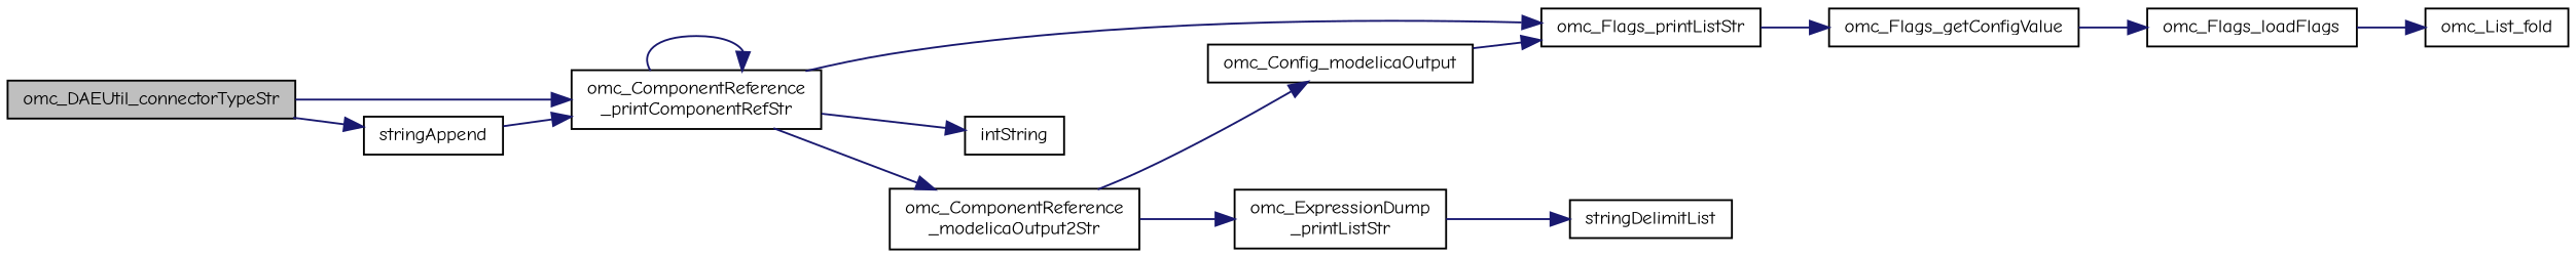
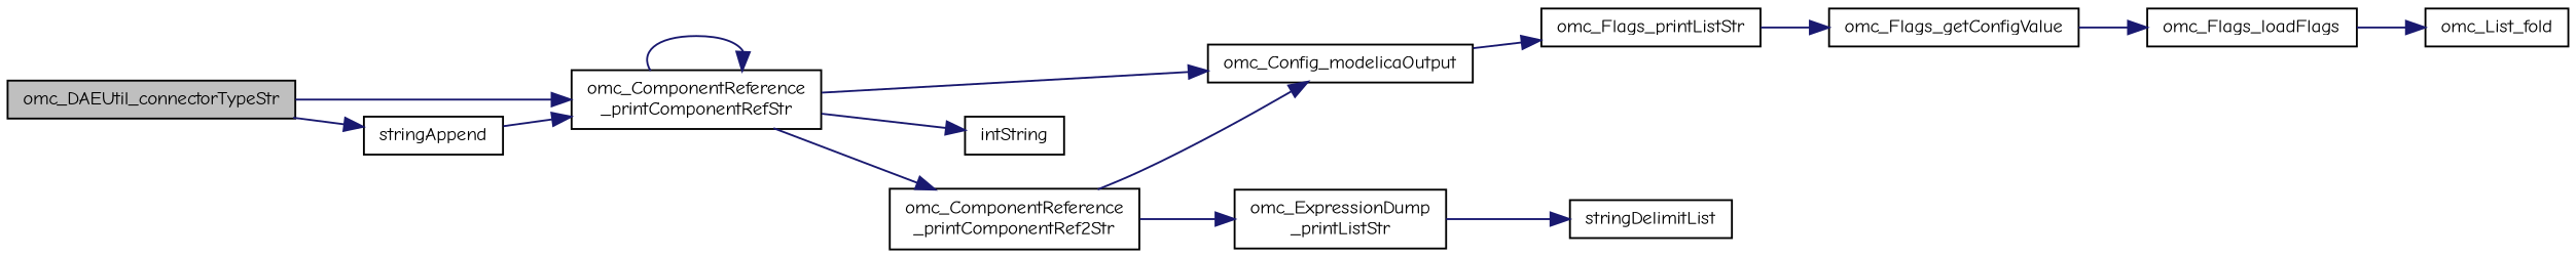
  digraph {
    fontname="Comic Neue"
    rankdir=LR
    node [color=black fillcolor=white fontname="Comic Neue" fontsize=10 shape=record style=filled]
    edge [color=midnightblue fontname="Comic Neue" fontsize=10 labelfontname=Helvetica labelfontsize=10 style=solid]
    n1 [fillcolor=grey75 fontcolor=black height=0.2 label=omc_DAEUtil_connectorTypeStr width=0.4]
    n2 [height=0.2 label="omc_ComponentReference\l_printComponentRefStr" width=0.4]
    n3 [height=0.2 label=stringAppend width=0.4]
-   n4 [height=0.2 label="omc_ComponentReference\l_modelicaOutput2Str" width=0.4]
+   n4 [height=0.2 label="omc_ComponentReference\l_printComponentRef2Str" width=0.4]
    n5 [height=0.2 label=omc_Config_modelicaOutput width=0.4]
    n6 [height=0.2 label=intString width=0.4]
    n7 [height=0.2 label="omc_ExpressionDump\l_printListStr" width=0.4]
    n8 [height=0.2 label=omc_Flags_printListStr width=0.4]
    n9 [height=0.2 label=stringDelimitList width=0.4]
    n10 [height=0.2 label=omc_Flags_getConfigValue width=0.4]
    n11 [height=0.2 label=omc_Flags_loadFlags width=0.4]
    n12 [height=0.2 label=omc_List_fold width=0.4]
    n1 -> n2
    n1 -> n3
    n2 -> n2
    n2 -> n4
-   n2 -> n8
+   n2 -> n5
    n2 -> n6
    n3 -> n2
    n4 -> n5
    n4 -> n7
    n5 -> n8
    n7 -> n9
    n8 -> n10
    n10 -> n11
    n11 -> n12
  }
